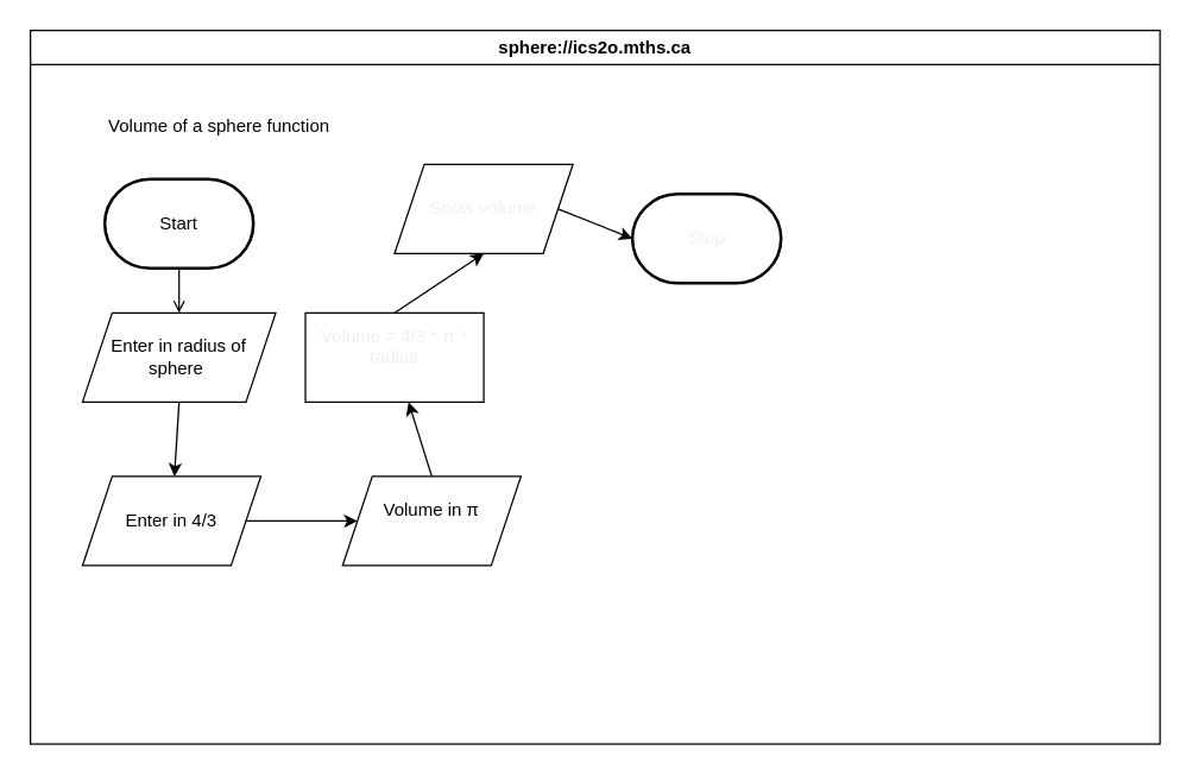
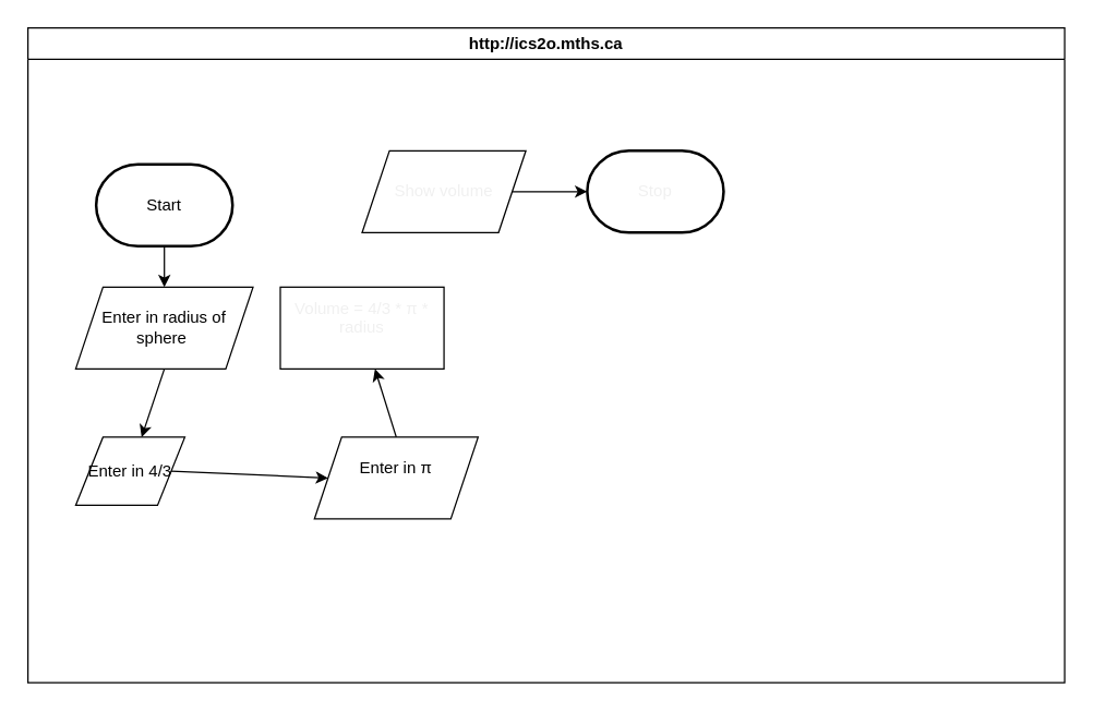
  <mxCell id="0" />
  <mxCell id="1" parent="0" />
- <mxCell id="2" value="sphere://ics2o.mths.ca" style="swimlane;whiteSpace=wrap;html=1;" parent="1" vertex="1"><mxGeometry x="20" y="20" width="760" height="480" as="geometry" /></mxCell>
- <mxCell id="3" style="edgeStyle=none;html=1;exitX=0.5;exitY=1;exitDx=0;exitDy=0;exitPerimeter=0;entryX=0.5;entryY=0;entryDx=0;entryDy=0;fontFamily=Helvetica;fontSize=12;fontColor=#F0F0F0;endArrow=open;" edge="1" parent="2" source="4" target="8"><mxGeometry relative="1" as="geometry" /></mxCell>
+ <mxCell id="2" value="http://ics2o.mths.ca" style="swimlane;whiteSpace=wrap;html=1;" parent="1" vertex="1"><mxGeometry x="20" y="20" width="760" height="480" as="geometry" /></mxCell>
+ <mxCell id="3" style="edgeStyle=none;html=1;exitX=0.5;exitY=1;exitDx=0;exitDy=0;exitPerimeter=0;entryX=0.5;entryY=0;entryDx=0;entryDy=0;fontFamily=Helvetica;fontSize=12;fontColor=#F0F0F0;" edge="1" parent="2" source="4" target="8"><mxGeometry relative="1" as="geometry" /></mxCell>
  <mxCell id="4" value="Start" style="strokeWidth=2;html=1;shape=mxgraph.flowchart.terminator;whiteSpace=wrap;" vertex="1" parent="2"><mxGeometry x="50" y="100" width="100" height="60" as="geometry" /></mxCell>
  <mxCell id="5" style="edgeStyle=none;html=1;exitX=1;exitY=0.5;exitDx=0;exitDy=0;entryX=0;entryY=0.5;entryDx=0;entryDy=0;fontFamily=Helvetica;fontSize=12;fontColor=#F0F0F0;" edge="1" parent="2" source="6" target="10"><mxGeometry relative="1" as="geometry" /></mxCell>
- <mxCell id="6" value="Enter in 4/3" style="shape=parallelogram;perimeter=parallelogramPerimeter;whiteSpace=wrap;html=1;fixedSize=1;" vertex="1" parent="2"><mxGeometry x="35" y="300" width="120" height="60" as="geometry" /></mxCell>
+ <mxCell id="6" value="Enter in 4/3" style="shape=parallelogram;perimeter=parallelogramPerimeter;whiteSpace=wrap;html=1;fixedSize=1;" vertex="1" parent="2"><mxGeometry x="35" y="300" width="80" height="50" as="geometry" /></mxCell>
  <mxCell id="7" style="edgeStyle=none;html=1;exitX=0.5;exitY=1;exitDx=0;exitDy=0;fontFamily=Helvetica;fontSize=12;fontColor=#F0F0F0;" edge="1" parent="2" source="8" target="6"><mxGeometry relative="1" as="geometry" /></mxCell>
  <mxCell id="8" value="Enter in radius of sphere&amp;nbsp;" style="shape=parallelogram;perimeter=parallelogramPerimeter;whiteSpace=wrap;html=1;fixedSize=1;" vertex="1" parent="2"><mxGeometry x="35" y="190" width="130" height="60" as="geometry" /></mxCell>
  <mxCell id="9" style="edgeStyle=none;html=1;exitX=0.5;exitY=0;exitDx=0;exitDy=0;fontFamily=Helvetica;fontSize=12;fontColor=#F0F0F0;" edge="1" parent="2" source="10" target="12"><mxGeometry relative="1" as="geometry" /></mxCell>
- <mxCell id="10" value="&lt;font style=&quot;font-size: 12px;&quot;&gt;Volume in&amp;nbsp;&lt;span style=&quot;font-variant-ligatures: none; text-align: left;&quot;&gt;π&lt;/span&gt;&lt;br&gt;&amp;nbsp;&lt;/font&gt;" style="shape=parallelogram;perimeter=parallelogramPerimeter;whiteSpace=wrap;html=1;fixedSize=1;" vertex="1" parent="2"><mxGeometry x="210" y="300" width="120" height="60" as="geometry" /></mxCell>
- <mxCell id="11" style="edgeStyle=none;html=1;exitX=0.5;exitY=0;exitDx=0;exitDy=0;entryX=0.5;entryY=1;entryDx=0;entryDy=0;fontFamily=Helvetica;fontSize=12;fontColor=#F0F0F0;" edge="1" parent="2" source="12" target="16"><mxGeometry relative="1" as="geometry" /></mxCell>
+ <mxCell id="10" value="&lt;font style=&quot;font-size: 12px;&quot;&gt;Enter in&amp;nbsp;&lt;span style=&quot;font-variant-ligatures: none; text-align: left;&quot;&gt;π&lt;/span&gt;&lt;br&gt;&amp;nbsp;&lt;/font&gt;" style="shape=parallelogram;perimeter=parallelogramPerimeter;whiteSpace=wrap;html=1;fixedSize=1;" vertex="1" parent="2"><mxGeometry x="210" y="300" width="120" height="60" as="geometry" /></mxCell>
  <mxCell id="12" value="Volume = 4/3&lt;font style=&quot;font-size: 12px;&quot;&gt;&amp;nbsp;*&amp;nbsp;&lt;span style=&quot;font-variant-ligatures: none; text-align: left;&quot;&gt;π * radius&lt;/span&gt;&lt;/font&gt;&lt;br&gt;&amp;nbsp;" style="rounded=0;whiteSpace=wrap;html=1;fontColor=#F0F0F0;" vertex="1" parent="2"><mxGeometry x="185" y="190" width="120" height="60" as="geometry" /></mxCell>
- <mxCell id="13" value="Stop" style="strokeWidth=2;html=1;shape=mxgraph.flowchart.terminator;whiteSpace=wrap;fontFamily=Helvetica;fontSize=12;fontColor=#F0F0F0;" vertex="1" parent="2"><mxGeometry x="405" y="110" width="100" height="60" as="geometry" /></mxCell>
- <mxCell id="14" value="Volume of a sphere function&amp;nbsp;&amp;nbsp;" style="text;html=1;align=center;verticalAlign=middle;resizable=0;points=[];autosize=1;strokeColor=none;fillColor=none;" vertex="1" parent="2"><mxGeometry x="40" y="50" width="180" height="30" as="geometry" /></mxCell>
+ <mxCell id="13" value="Stop" style="strokeWidth=2;html=1;shape=mxgraph.flowchart.terminator;whiteSpace=wrap;fontFamily=Helvetica;fontSize=12;fontColor=#F0F0F0;" vertex="1" parent="2"><mxGeometry x="410" y="90" width="100" height="60" as="geometry" /></mxCell>
  <mxCell id="15" style="edgeStyle=none;html=1;exitX=1;exitY=0.5;exitDx=0;exitDy=0;entryX=0;entryY=0.5;entryDx=0;entryDy=0;entryPerimeter=0;fontFamily=Helvetica;fontSize=12;fontColor=#F0F0F0;" edge="1" parent="2" source="16" target="13"><mxGeometry relative="1" as="geometry" /></mxCell>
  <mxCell id="16" value="Show volume" style="shape=parallelogram;perimeter=parallelogramPerimeter;whiteSpace=wrap;html=1;fixedSize=1;fontFamily=Helvetica;fontSize=12;fontColor=#F0F0F0;" vertex="1" parent="2"><mxGeometry x="245" y="90" width="120" height="60" as="geometry" /></mxCell>
